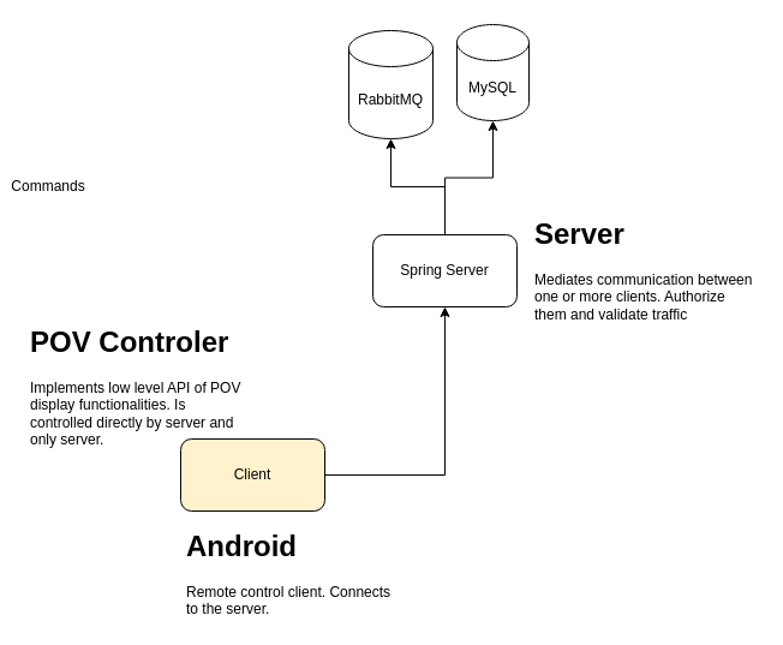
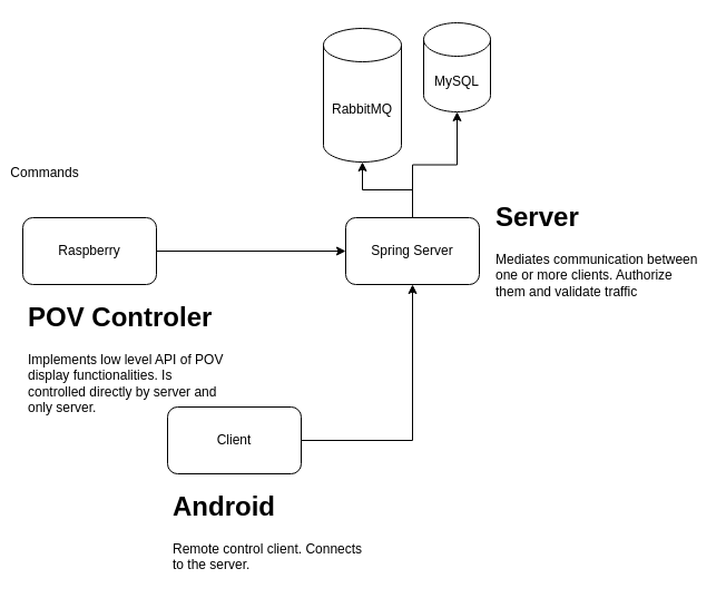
  <mxCell id="0" />
  <mxCell id="1" parent="0" />
+ <mxCell id="2" style="edgeStyle=orthogonalEdgeStyle;rounded=0;orthogonalLoop=1;jettySize=auto;html=1;entryX=0;entryY=0.5;entryDx=0;entryDy=0;" edge="1" parent="1" source="3" target="9"><mxGeometry relative="1" as="geometry" /></mxCell>
+ <mxCell id="3" value="Raspberry" style="rounded=1;whiteSpace=wrap;html=1;" vertex="1" parent="1"><mxGeometry x="20" y="195" width="120" height="60" as="geometry" /></mxCell>
  <mxCell id="4" value="Commands" style="text;html=1;strokeColor=none;fillColor=none;align=center;verticalAlign=middle;whiteSpace=wrap;rounded=0;" vertex="1" parent="1"><mxGeometry x="20" y="145" width="40" height="20" as="geometry" /></mxCell>
- <mxCell id="5" value="RabbitMQ" style="shape=cylinder3;whiteSpace=wrap;html=1;boundedLbl=1;backgroundOutline=1;size=15;" vertex="1" parent="1"><mxGeometry x="290" y="25" width="70" height="90" as="geometry" /></mxCell>
+ <mxCell id="5" value="RabbitMQ" style="shape=cylinder3;whiteSpace=wrap;html=1;boundedLbl=1;backgroundOutline=1;size=15;" vertex="1" parent="1"><mxGeometry x="290" y="25" width="70" height="120" as="geometry" /></mxCell>
  <mxCell id="6" value="MySQL" style="shape=cylinder3;whiteSpace=wrap;html=1;boundedLbl=1;backgroundOutline=1;size=15;" vertex="1" parent="1"><mxGeometry x="380" y="20" width="60" height="80" as="geometry" /></mxCell>
  <mxCell id="7" style="edgeStyle=orthogonalEdgeStyle;rounded=0;orthogonalLoop=1;jettySize=auto;html=1;entryX=0.5;entryY=1;entryDx=0;entryDy=0;entryPerimeter=0;" edge="1" parent="1" source="9" target="5"><mxGeometry relative="1" as="geometry" /></mxCell>
  <mxCell id="8" style="edgeStyle=orthogonalEdgeStyle;rounded=0;orthogonalLoop=1;jettySize=auto;html=1;entryX=0.5;entryY=1;entryDx=0;entryDy=0;entryPerimeter=0;" edge="1" parent="1" source="9" target="6"><mxGeometry relative="1" as="geometry" /></mxCell>
  <mxCell id="9" value="Spring Server" style="rounded=1;whiteSpace=wrap;html=1;" vertex="1" parent="1"><mxGeometry x="310" y="195" width="120" height="60" as="geometry" /></mxCell>
  <mxCell id="10" style="edgeStyle=orthogonalEdgeStyle;rounded=0;orthogonalLoop=1;jettySize=auto;html=1;entryX=0.5;entryY=1;entryDx=0;entryDy=0;" edge="1" parent="1" source="11" target="9"><mxGeometry relative="1" as="geometry" /></mxCell>
- <mxCell id="11" value="Client" style="rounded=1;whiteSpace=wrap;html=1;fillColor=#fff2cc;" vertex="1" parent="1"><mxGeometry x="150" y="365" width="120" height="60" as="geometry" /></mxCell>
+ <mxCell id="11" value="Client" style="rounded=1;whiteSpace=wrap;html=1;" vertex="1" parent="1"><mxGeometry x="150" y="365" width="120" height="60" as="geometry" /></mxCell>
  <mxCell id="12" value="&lt;h1&gt;Android&lt;/h1&gt;&lt;p&gt;Remote control client. Connects to the server.&lt;/p&gt;" style="text;html=1;strokeColor=none;fillColor=none;spacing=5;spacingTop=-20;whiteSpace=wrap;overflow=hidden;rounded=0;" vertex="1" parent="1"><mxGeometry x="150" y="435" width="190" height="80" as="geometry" /></mxCell>
  <mxCell id="13" value="&lt;h1&gt;Server&lt;/h1&gt;&lt;p&gt;Mediates communication between one or more clients. Authorize them and validate traffic&lt;/p&gt;" style="text;html=1;strokeColor=none;fillColor=none;spacing=5;spacingTop=-20;whiteSpace=wrap;overflow=hidden;rounded=0;" vertex="1" parent="1"><mxGeometry x="440" y="175" width="190" height="100" as="geometry" /></mxCell>
  <mxCell id="14" value="&lt;h1&gt;POV Controler&lt;/h1&gt;&lt;p&gt;Implements low level API of POV display functionalities. Is controlled directly by server and only server.&lt;/p&gt;" style="text;html=1;strokeColor=none;fillColor=none;spacing=5;spacingTop=-20;whiteSpace=wrap;overflow=hidden;rounded=0;" vertex="1" parent="1"><mxGeometry x="20" y="265" width="190" height="110" as="geometry" /></mxCell>
